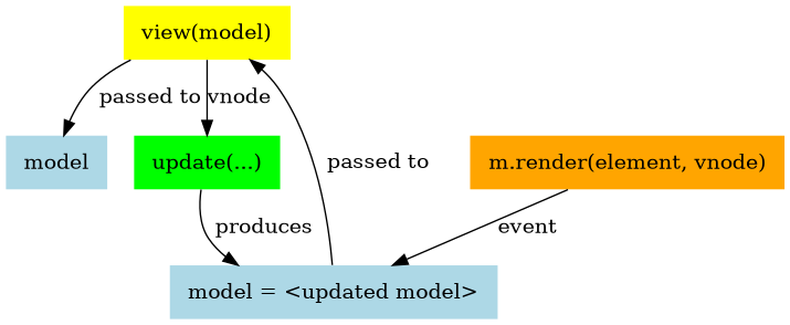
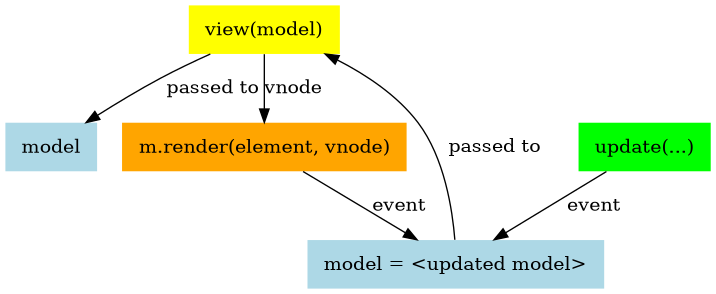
  digraph {
    fontname="DejaVu Serif"
    node [fillcolor=lightblue fontname="DejaVu Serif" shape=plaintext style=filled]
    edge [fontname="DejaVu Serif"]
    n1 [label=<     <table border="0">       <tr>         <td>model</td>       </tr>     </table>   >]
    n2 [fillcolor=yellow label=<     <table border="0">       <tr>         <td>view(model)</td>       </tr>     </table>   >]
    n3 [fillcolor=orange label=<     <table border="0">       <tr>         <td>m.render(element, vnode)</td>       </tr>     </table>   >]
    n4 [label=<     <table border="0">       <tr>         <td>model = &lt;updated model&gt;</td>       </tr>     </table>   >]
    n5 [fillcolor=green label=<     <table border="0">       <tr>         <td>update(...)</td>       </tr>     </table>   >]
    n2 -> n1 [label=" passed to"]
-   n2 -> n5 [label=vnode]
+   n2 -> n3 [label=vnode]
    n3 -> n4 [label=event]
    n4 -> n2 [label=" passed to"]
-   n5 -> n4 [label=" produces"]
+   n5 -> n4 [label=" event"]
  }
